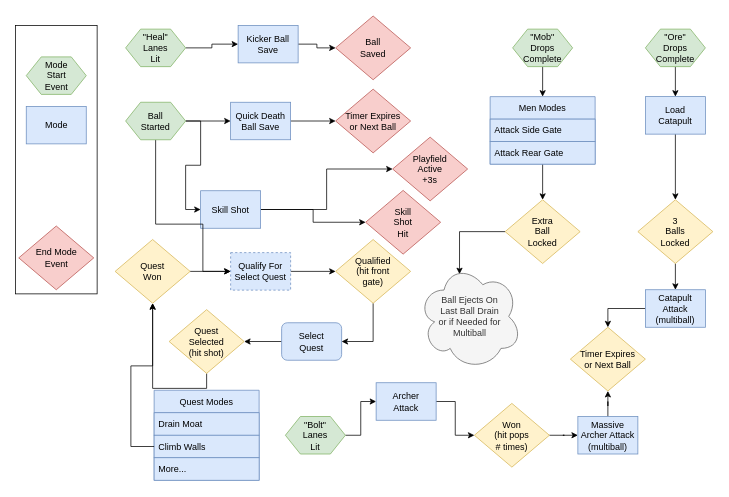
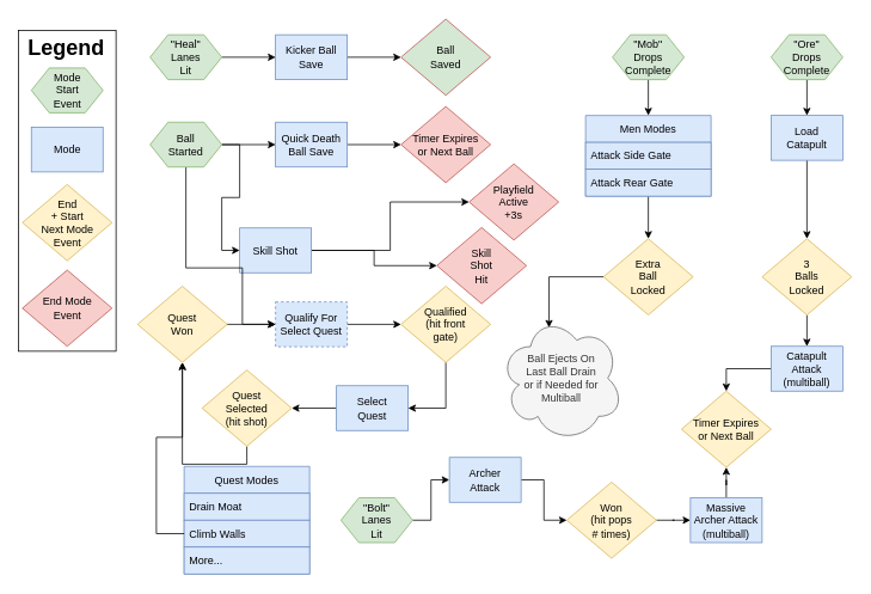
  <mxCell id="0" />
  <mxCell id="1" parent="0" />
  <mxCell id="2" value="" style="rounded=0;whiteSpace=wrap;html=1;" parent="1" vertex="1"><mxGeometry x="20" y="33" width="109" height="358" as="geometry" /></mxCell>
  <mxCell id="3" style="edgeStyle=orthogonalEdgeStyle;rounded=0;orthogonalLoop=1;jettySize=auto;html=1;" parent="1" source="5" target="16" edge="1"><mxGeometry relative="1" as="geometry" /></mxCell>
  <mxCell id="4" style="edgeStyle=orthogonalEdgeStyle;rounded=0;orthogonalLoop=1;jettySize=auto;html=1;entryX=0;entryY=0.5;entryDx=0;entryDy=0;" parent="1" source="5" target="45" edge="1"><mxGeometry relative="1" as="geometry" /></mxCell>
  <mxCell id="5" value="Skill Shot" style="rounded=0;whiteSpace=wrap;html=1;fillColor=#dae8fc;strokeColor=#6c8ebf;" parent="1" vertex="1"><mxGeometry x="267" y="253.5" width="80" height="50" as="geometry" /></mxCell>
  <mxCell id="6" style="edgeStyle=orthogonalEdgeStyle;rounded=0;orthogonalLoop=1;jettySize=auto;html=1;exitX=0.5;exitY=1;exitDx=0;exitDy=0;entryX=0.5;entryY=0;entryDx=0;entryDy=0;" parent="1" source="7" target="26" edge="1"><mxGeometry relative="1" as="geometry"><mxPoint x="900" y="218" as="targetPoint" /></mxGeometry></mxCell>
  <mxCell id="7" value="Load&lt;br&gt;Catapult" style="rounded=0;whiteSpace=wrap;html=1;fillColor=#dae8fc;strokeColor=#6c8ebf;" parent="1" vertex="1"><mxGeometry x="860" width="80" height="50" as="geometry" y="128" /></mxCell>
  <mxCell id="8" style="edgeStyle=orthogonalEdgeStyle;rounded=0;orthogonalLoop=1;jettySize=auto;html=1;" parent="1" source="9" target="18" edge="1"><mxGeometry relative="1" as="geometry" /></mxCell>
  <mxCell id="9" value="Qualify For Select Quest" style="rounded=0;whiteSpace=wrap;html=1;fillColor=#dae8fc;strokeColor=#6c8ebf;dashed=1;" parent="1" vertex="1"><mxGeometry x="307" y="336" width="80" height="50" as="geometry" /></mxCell>
  <mxCell id="10" style="edgeStyle=orthogonalEdgeStyle;rounded=0;orthogonalLoop=1;jettySize=auto;html=1;entryX=1;entryY=0.5;entryDx=0;entryDy=0;" parent="1" source="11" target="39" edge="1"><mxGeometry relative="1" as="geometry"><mxPoint x="315" y="454.5" as="targetPoint" /></mxGeometry></mxCell>
- <mxCell id="11" value="Select&lt;br&gt;Quest" style="whiteSpace=wrap;html=1;fillColor=#dae8fc;strokeColor=#6c8ebf;rounded=1;" parent="1" vertex="1"><mxGeometry x="375" y="429.5" width="80" height="50" as="geometry" /></mxCell>
+ <mxCell id="11" value="Select&lt;br&gt;Quest" style="rounded=0;whiteSpace=wrap;html=1;fillColor=#dae8fc;strokeColor=#6c8ebf;" parent="1" vertex="1"><mxGeometry x="375" y="429.5" width="80" height="50" as="geometry" /></mxCell>
  <mxCell id="12" style="edgeStyle=orthogonalEdgeStyle;rounded=0;orthogonalLoop=1;jettySize=auto;html=1;entryX=0;entryY=0.5;entryDx=0;entryDy=0;" parent="1" source="15" target="5" edge="1"><mxGeometry relative="1" as="geometry" /></mxCell>
  <mxCell id="13" style="edgeStyle=orthogonalEdgeStyle;rounded=0;orthogonalLoop=1;jettySize=auto;html=1;entryX=0;entryY=0.5;entryDx=0;entryDy=0;" parent="1" source="15" target="43" edge="1"><mxGeometry relative="1" as="geometry" /></mxCell>
  <mxCell id="14" style="edgeStyle=orthogonalEdgeStyle;rounded=0;orthogonalLoop=1;jettySize=auto;html=1;entryX=0;entryY=0.5;entryDx=0;entryDy=0;" parent="1" source="15" target="9" edge="1"><mxGeometry relative="1" as="geometry"><Array as="points"><mxPoint x="207" y="298" /><mxPoint x="270" y="298" /><mxPoint x="270" y="361" /></Array></mxGeometry></mxCell>
  <mxCell id="15" value="Ball&lt;br&gt;Started" style="shape=hexagon;perimeter=hexagonPerimeter2;whiteSpace=wrap;html=1;fixedSize=1;fillColor=#d5e8d4;strokeColor=#82b366;" parent="1" vertex="1"><mxGeometry x="167" y="135.5" width="80" height="50" as="geometry" /></mxCell>
  <mxCell id="16" value="Playfield&lt;br&gt;Active&lt;br&gt;+3s" style="rhombus;whiteSpace=wrap;html=1;fillColor=#f8cecc;strokeColor=#b85450;" parent="1" vertex="1"><mxGeometry x="523" y="182" width="100" height="85" as="geometry" /></mxCell>
  <mxCell id="17" style="edgeStyle=orthogonalEdgeStyle;rounded=0;orthogonalLoop=1;jettySize=auto;html=1;exitX=0.5;exitY=1;exitDx=0;exitDy=0;entryX=1;entryY=0.5;entryDx=0;entryDy=0;" parent="1" source="18" target="11" edge="1"><mxGeometry relative="1" as="geometry" /></mxCell>
  <mxCell id="18" value="Qualified&lt;br&gt;(hit front&lt;br&gt;gate)" style="rhombus;whiteSpace=wrap;html=1;fillColor=#fff2cc;strokeColor=#d6b656;" parent="1" vertex="1"><mxGeometry x="447" y="318.5" width="100" height="85" as="geometry" /></mxCell>
  <mxCell id="19" value="Quest Modes" style="swimlane;fontStyle=0;childLayout=stackLayout;horizontal=1;startSize=30;horizontalStack=0;resizeParent=1;resizeParentMax=0;resizeLast=0;collapsible=1;marginBottom=0;whiteSpace=wrap;html=1;fillColor=#dae8fc;strokeColor=#6c8ebf;" parent="1" vertex="1"><mxGeometry x="205" y="519.5" width="140" height="120" as="geometry"><mxRectangle x="460" y="400" width="110" height="30" as="alternateBounds" /></mxGeometry></mxCell>
  <mxCell id="20" value="Drain Moat" style="text;strokeColor=#6c8ebf;fillColor=#dae8fc;align=left;verticalAlign=middle;spacingLeft=4;spacingRight=4;overflow=hidden;points=[[0,0.5],[1,0.5]];portConstraint=eastwest;rotatable=0;whiteSpace=wrap;html=1;" parent="19" vertex="1"><mxGeometry y="30" width="140" height="30" as="geometry" /></mxCell>
  <mxCell id="21" value="Climb Walls" style="text;strokeColor=#6c8ebf;fillColor=#dae8fc;align=left;verticalAlign=middle;spacingLeft=4;spacingRight=4;overflow=hidden;points=[[0,0.5],[1,0.5]];portConstraint=eastwest;rotatable=0;whiteSpace=wrap;html=1;" parent="19" vertex="1"><mxGeometry y="60" width="140" height="30" as="geometry" /></mxCell>
  <mxCell id="22" value="More..." style="text;strokeColor=#6c8ebf;fillColor=#dae8fc;align=left;verticalAlign=middle;spacingLeft=4;spacingRight=4;overflow=hidden;points=[[0,0.5],[1,0.5]];portConstraint=eastwest;rotatable=0;whiteSpace=wrap;html=1;" parent="19" vertex="1"><mxGeometry y="90" width="140" height="30" as="geometry" /></mxCell>
  <mxCell id="23" style="edgeStyle=orthogonalEdgeStyle;rounded=0;orthogonalLoop=1;jettySize=auto;html=1;exitX=0.5;exitY=1;exitDx=0;exitDy=0;entryX=0.5;entryY=0;entryDx=0;entryDy=0;" parent="1" source="24" target="7" edge="1"><mxGeometry relative="1" as="geometry" /></mxCell>
  <mxCell id="24" value="&quot;Ore&quot;&lt;br&gt;Drops&lt;br&gt;Complete" style="shape=hexagon;perimeter=hexagonPerimeter2;whiteSpace=wrap;html=1;fixedSize=1;fillColor=#d5e8d4;strokeColor=#82b366;" parent="1" vertex="1"><mxGeometry x="860" y="38" width="80" height="50" as="geometry" /></mxCell>
  <mxCell id="25" style="edgeStyle=orthogonalEdgeStyle;rounded=0;orthogonalLoop=1;jettySize=auto;html=1;exitX=0.5;exitY=1;exitDx=0;exitDy=0;entryX=0.5;entryY=0;entryDx=0;entryDy=0;" parent="1" source="26" target="28" edge="1"><mxGeometry relative="1" as="geometry" /></mxCell>
  <mxCell id="26" value="3&lt;br&gt;Balls&lt;br&gt;Locked" style="rhombus;whiteSpace=wrap;html=1;fillColor=#fff2cc;strokeColor=#d6b656;" parent="1" vertex="1"><mxGeometry x="850" y="265.5" width="100" height="85" as="geometry" /></mxCell>
  <mxCell id="27" style="edgeStyle=orthogonalEdgeStyle;rounded=0;orthogonalLoop=1;jettySize=auto;html=1;entryX=0.5;entryY=0;entryDx=0;entryDy=0;exitX=0;exitY=0.5;exitDx=0;exitDy=0;" parent="1" source="28" target="58" edge="1"><mxGeometry relative="1" as="geometry" /></mxCell>
  <mxCell id="28" value="Catapult&lt;br&gt;Attack&lt;br&gt;(multiball)" style="rounded=0;whiteSpace=wrap;html=1;fillColor=#dae8fc;strokeColor=#6c8ebf;" parent="1" vertex="1"><mxGeometry x="860" y="385.5" width="80" height="50" as="geometry" /></mxCell>
  <mxCell id="29" style="edgeStyle=orthogonalEdgeStyle;rounded=0;orthogonalLoop=1;jettySize=auto;html=1;exitX=1;exitY=0.5;exitDx=0;exitDy=0;entryX=0;entryY=0.5;entryDx=0;entryDy=0;" parent="1" source="30" target="9" edge="1"><mxGeometry relative="1" as="geometry" /></mxCell>
  <mxCell id="30" value="Quest&lt;br&gt;Won" style="rhombus;whiteSpace=wrap;html=1;fillColor=#fff2cc;strokeColor=#d6b656;" parent="1" vertex="1"><mxGeometry x="153" y="318.5" width="100" height="85" as="geometry" /></mxCell>
  <mxCell id="31" style="edgeStyle=orthogonalEdgeStyle;rounded=0;orthogonalLoop=1;jettySize=auto;html=1;entryX=0.5;entryY=1;entryDx=0;entryDy=0;" parent="1" source="21" target="30" edge="1"><mxGeometry relative="1" as="geometry"><Array as="points"><mxPoint x="174" y="595" /><mxPoint x="174" y="487" /><mxPoint x="203" y="487" /></Array></mxGeometry></mxCell>
  <mxCell id="32" style="edgeStyle=orthogonalEdgeStyle;rounded=0;orthogonalLoop=1;jettySize=auto;html=1;entryX=0.5;entryY=0;entryDx=0;entryDy=0;" parent="1" source="33" target="35" edge="1"><mxGeometry relative="1" as="geometry" /></mxCell>
  <mxCell id="33" value="&quot;Mob&quot;&lt;br&gt;Drops&lt;br&gt;Complete" style="shape=hexagon;perimeter=hexagonPerimeter2;whiteSpace=wrap;html=1;fixedSize=1;fillColor=#d5e8d4;strokeColor=#82b366;" parent="1" vertex="1"><mxGeometry x="683" y="38" width="80" height="50" as="geometry" /></mxCell>
  <mxCell id="34" style="edgeStyle=orthogonalEdgeStyle;rounded=0;orthogonalLoop=1;jettySize=auto;html=1;entryX=0.5;entryY=0;entryDx=0;entryDy=0;" parent="1" source="35" target="41" edge="1"><mxGeometry relative="1" as="geometry" /></mxCell>
  <mxCell id="35" value="Men Modes" style="swimlane;fontStyle=0;childLayout=stackLayout;horizontal=1;startSize=30;horizontalStack=0;resizeParent=1;resizeParentMax=0;resizeLast=0;collapsible=1;marginBottom=0;whiteSpace=wrap;html=1;fillColor=#dae8fc;strokeColor=#6c8ebf;" parent="1" vertex="1"><mxGeometry x="653" width="140" height="90" as="geometry" y="128"><mxRectangle x="680" y="150" width="110" height="30" as="alternateBounds" /></mxGeometry></mxCell>
  <mxCell id="36" value="Attack Side Gate" style="text;strokeColor=#6c8ebf;fillColor=#dae8fc;align=left;verticalAlign=middle;spacingLeft=4;spacingRight=4;overflow=hidden;points=[[0,0.5],[1,0.5]];portConstraint=eastwest;rotatable=0;whiteSpace=wrap;html=1;" parent="35" vertex="1"><mxGeometry y="30" width="140" height="30" as="geometry" /></mxCell>
  <mxCell id="37" value="Attack Rear Gate" style="text;strokeColor=#6c8ebf;fillColor=#dae8fc;align=left;verticalAlign=middle;spacingLeft=4;spacingRight=4;overflow=hidden;points=[[0,0.5],[1,0.5]];portConstraint=eastwest;rotatable=0;whiteSpace=wrap;html=1;" parent="35" vertex="1"><mxGeometry y="60" width="140" height="30" as="geometry" /></mxCell>
  <mxCell id="38" style="edgeStyle=orthogonalEdgeStyle;rounded=0;orthogonalLoop=1;jettySize=auto;html=1;exitX=0.5;exitY=1;exitDx=0;exitDy=0;" parent="1" source="39" target="30" edge="1"><mxGeometry relative="1" as="geometry" /></mxCell>
  <mxCell id="39" value="Quest&lt;br&gt;Selected&lt;br&gt;(hit shot)" style="rhombus;whiteSpace=wrap;html=1;fillColor=#fff2cc;strokeColor=#d6b656;" parent="1" vertex="1"><mxGeometry x="225" y="412" width="100" height="85" as="geometry" /></mxCell>
  <mxCell id="40" style="edgeStyle=orthogonalEdgeStyle;rounded=0;orthogonalLoop=1;jettySize=auto;html=1;entryX=0.4;entryY=0.1;entryDx=0;entryDy=0;entryPerimeter=0;" parent="1" source="41" target="60" edge="1"><mxGeometry relative="1" as="geometry"><Array as="points"><mxPoint x="612" y="308" /></Array></mxGeometry></mxCell>
  <mxCell id="41" value="Extra&lt;br&gt;Ball&lt;br&gt;Locked" style="rhombus;whiteSpace=wrap;html=1;fillColor=#fff2cc;strokeColor=#d6b656;" parent="1" vertex="1"><mxGeometry x="673" y="265.5" width="100" height="85" as="geometry" /></mxCell>
  <mxCell id="42" style="edgeStyle=orthogonalEdgeStyle;rounded=0;orthogonalLoop=1;jettySize=auto;html=1;" parent="1" source="43" target="44" edge="1"><mxGeometry relative="1" as="geometry" /></mxCell>
  <mxCell id="43" value="Quick Death Ball Save" style="rounded=0;whiteSpace=wrap;html=1;fillColor=#dae8fc;strokeColor=#6c8ebf;" parent="1" vertex="1"><mxGeometry x="307" y="135.5" width="80" height="50" as="geometry" /></mxCell>
  <mxCell id="44" value="Timer Expires&lt;br&gt;or Next Ball" style="rhombus;whiteSpace=wrap;html=1;fillColor=#f8cecc;strokeColor=#b85450;" parent="1" vertex="1"><mxGeometry x="447" y="118" width="100" height="85" as="geometry" /></mxCell>
  <mxCell id="45" value="Skill&lt;br&gt;Shot&lt;br&gt;Hit" style="rhombus;whiteSpace=wrap;html=1;fillColor=#f8cecc;strokeColor=#b85450;" parent="1" vertex="1"><mxGeometry x="487" y="253" width="100" height="85" as="geometry" /></mxCell>
  <mxCell id="46" style="edgeStyle=orthogonalEdgeStyle;rounded=0;orthogonalLoop=1;jettySize=auto;html=1;" parent="1" source="47" target="49" edge="1"><mxGeometry relative="1" as="geometry" /></mxCell>
  <mxCell id="47" value="&quot;Heal&quot;&lt;br&gt;Lanes&lt;br&gt;Lit" style="shape=hexagon;perimeter=hexagonPerimeter2;whiteSpace=wrap;html=1;fixedSize=1;fillColor=#d5e8d4;strokeColor=#82b366;" parent="1" vertex="1"><mxGeometry x="167" y="38" width="80" height="50" as="geometry" /></mxCell>
  <mxCell id="48" style="edgeStyle=orthogonalEdgeStyle;rounded=0;orthogonalLoop=1;jettySize=auto;html=1;entryX=0;entryY=0.5;entryDx=0;entryDy=0;" parent="1" source="49" target="59" edge="1"><mxGeometry relative="1" as="geometry" /></mxCell>
- <mxCell id="49" value="Kicker Ball&lt;br&gt;Save" style="rounded=0;whiteSpace=wrap;html=1;fillColor=#dae8fc;strokeColor=#6c8ebf;" parent="1" vertex="1"><mxGeometry x="317" y="33" width="80" height="50" as="geometry" /></mxCell>
+ <mxCell id="49" value="Kicker Ball&lt;br&gt;Save" style="rounded=0;whiteSpace=wrap;html=1;fillColor=#dae8fc;strokeColor=#6c8ebf;" parent="1" vertex="1"><mxGeometry x="307" y="38" width="80" height="50" as="geometry" /></mxCell>
  <mxCell id="50" style="edgeStyle=orthogonalEdgeStyle;rounded=0;orthogonalLoop=1;jettySize=auto;html=1;entryX=0;entryY=0.5;entryDx=0;entryDy=0;" parent="1" source="51" target="53" edge="1"><mxGeometry relative="1" as="geometry" /></mxCell>
  <mxCell id="51" value="&quot;Bolt&quot;&lt;br&gt;Lanes&lt;br&gt;Lit" style="shape=hexagon;perimeter=hexagonPerimeter2;whiteSpace=wrap;html=1;fixedSize=1;fillColor=#d5e8d4;strokeColor=#82b366;" parent="1" vertex="1"><mxGeometry x="380" y="554.5" width="80" height="50" as="geometry" /></mxCell>
  <mxCell id="52" style="edgeStyle=orthogonalEdgeStyle;rounded=0;orthogonalLoop=1;jettySize=auto;html=1;entryX=0;entryY=0.5;entryDx=0;entryDy=0;" parent="1" source="53" target="55" edge="1"><mxGeometry relative="1" as="geometry" /></mxCell>
  <mxCell id="53" value="Archer&lt;br&gt;Attack" style="rounded=0;whiteSpace=wrap;html=1;fillColor=#dae8fc;strokeColor=#6c8ebf;" parent="1" vertex="1"><mxGeometry x="501" y="509.5" width="80" height="50" as="geometry" /></mxCell>
  <mxCell id="54" style="edgeStyle=orthogonalEdgeStyle;rounded=0;orthogonalLoop=1;jettySize=auto;html=1;entryX=0;entryY=0.5;entryDx=0;entryDy=0;" parent="1" source="55" target="57" edge="1"><mxGeometry relative="1" as="geometry" /></mxCell>
  <mxCell id="55" value="Won&lt;br&gt;(hit pops&lt;br&gt;# times)" style="rhombus;whiteSpace=wrap;html=1;fillColor=#fff2cc;strokeColor=#d6b656;" parent="1" vertex="1"><mxGeometry x="632" y="537" width="100" height="85" as="geometry" /></mxCell>
  <mxCell id="56" style="edgeStyle=orthogonalEdgeStyle;rounded=0;orthogonalLoop=1;jettySize=auto;html=1;entryX=0.5;entryY=1;entryDx=0;entryDy=0;" parent="1" source="57" target="58" edge="1"><mxGeometry relative="1" as="geometry" /></mxCell>
  <mxCell id="57" value="Massive&lt;br&gt;Archer Attack&lt;br&gt;(multiball)" style="rounded=0;whiteSpace=wrap;html=1;fillColor=#dae8fc;strokeColor=#6c8ebf;" parent="1" vertex="1"><mxGeometry x="770" y="554.5" width="80" height="50" as="geometry" /></mxCell>
  <mxCell id="58" value="Timer Expires&lt;br&gt;or Next Ball" style="rhombus;whiteSpace=wrap;html=1;fillColor=#fff2cc;strokeColor=#d6b656;" parent="1" vertex="1"><mxGeometry x="760" y="435.5" width="100" height="85" as="geometry" /></mxCell>
- <mxCell id="59" value="Ball&lt;br&gt;Saved" style="rhombus;whiteSpace=wrap;html=1;fillColor=#f8cecc;strokeColor=#b85450;" parent="1" vertex="1"><mxGeometry x="447" y="20.5" width="100" height="85" as="geometry" /></mxCell>
+ <mxCell id="59" value="Ball&lt;br&gt;Saved" style="rhombus;whiteSpace=wrap;html=1;fillColor=#d5e8d4;strokeColor=#b85450;" parent="1" vertex="1"><mxGeometry x="447" y="20.5" width="100" height="85" as="geometry" /></mxCell>
  <mxCell id="60" value="Ball Ejects On&lt;br&gt;Last Ball Drain&lt;br&gt;or if Needed for&lt;br&gt;Multiball" style="ellipse;shape=cloud;whiteSpace=wrap;html=1;fillColor=#f5f5f5;fontColor=#333333;strokeColor=#666666;" parent="1" vertex="1"><mxGeometry x="557" y="350.5" width="138" height="141.5" as="geometry" /></mxCell>
  <mxCell id="61" value="Mode&lt;br&gt;Start&lt;br&gt;Event" style="shape=hexagon;perimeter=hexagonPerimeter2;whiteSpace=wrap;html=1;fixedSize=1;fillColor=#d5e8d4;strokeColor=#82b366;" parent="1" vertex="1"><mxGeometry x="34.5" y="75" width="80" height="50" as="geometry" /></mxCell>
+ <mxCell id="62" value="&lt;h1&gt;Legend&lt;/h1&gt;" style="text;html=1;strokeColor=none;fillColor=none;spacing=5;spacingTop=-20;whiteSpace=wrap;overflow=hidden;rounded=0;" parent="1" vertex="1"><mxGeometry x="25.5" y="33" width="99" height="37" as="geometry" /></mxCell>
  <mxCell id="63" value="Mode" style="rounded=0;whiteSpace=wrap;html=1;fillColor=#dae8fc;strokeColor=#6c8ebf;" parent="1" vertex="1"><mxGeometry x="34.5" y="141" width="80" height="50" as="geometry" /></mxCell>
  <mxCell id="64" value="End Mode&lt;br&gt;Event" style="rhombus;whiteSpace=wrap;html=1;fillColor=#f8cecc;strokeColor=#b85450;" parent="1" vertex="1"><mxGeometry x="24.5" y="300.5" width="100" height="85" as="geometry" /></mxCell>
+ <mxCell id="65" value="End&lt;br&gt;+ Start&lt;br&gt;Next Mode&lt;br&gt;Event" style="rhombus;whiteSpace=wrap;html=1;fillColor=#fff2cc;strokeColor=#d6b656;" parent="1" vertex="1"><mxGeometry x="24.5" y="205" width="100" height="85" as="geometry" /></mxCell>
